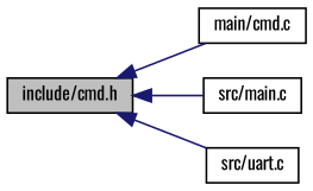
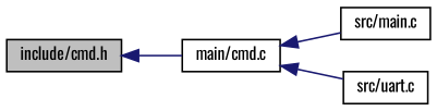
  digraph {
    fontname=Oswald
    rankdir=LR
    node [color=black fillcolor=white fontname=Oswald fontsize=10 shape=record style=filled]
    edge [color=midnightblue dir=back fontname=Oswald fontsize=10 labelfontname=Helvetica labelfontsize=10 style=solid]
    n1 [fillcolor=grey75 fontcolor=black height=0.2 label="include/cmd.h" width=0.4]
    n2 [height=0.2 label="main/cmd.c" width=0.4]
    n3 [height=0.2 label="src/main.c" width=0.4]
    n4 [height=0.2 label="src/uart.c" width=0.4]
    n1 -> n2
-   n1 -> n3
-   n1 -> n4
+   n2 -> n3
+   n2 -> n4
  }
